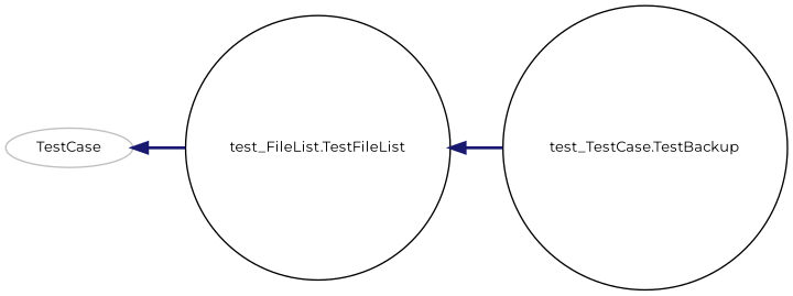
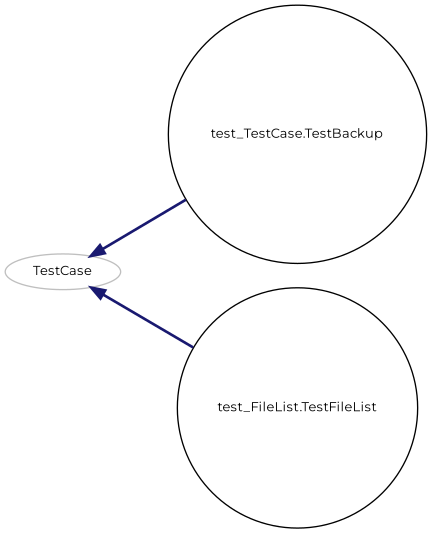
  digraph {
    fontname=Montserrat
    rankdir=LR
    node [color=black fillcolor=white fontname=Montserrat fontsize=10 shape=circle style=filled]
    edge [color=midnightblue dir=back fontname=Montserrat fontsize=10 labelfontname=Helvetica labelfontsize=10 style=bold]
    n1 [color=grey75 height=0.2 label=TestCase shape=ellipse width=0.4]
    n2 [height=0.2 label="test_TestCase.TestBackup" width=0.4]
    n3 [height=0.2 label="test_FileList.TestFileList" width=0.4]
-   n3 -> n2
+   n1 -> n2
    n1 -> n3
  }
